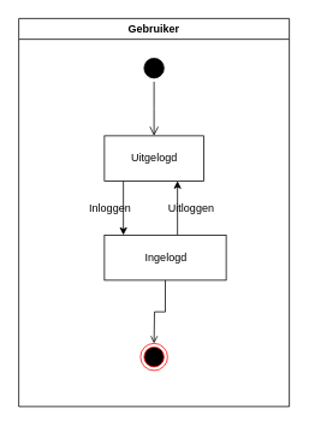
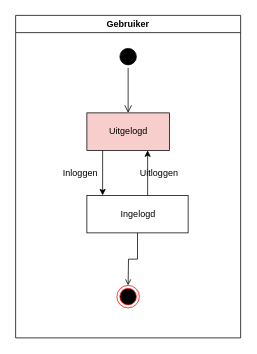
  <mxCell id="0" />
  <mxCell id="1" parent="0" />
  <mxCell id="2" value="" style="ellipse;html=1;shape=startState;fillColor=#000000;strokeColor=#000000;" parent="1" vertex="1"><mxGeometry x="155" y="60" width="30" height="30" as="geometry" /></mxCell>
  <mxCell id="3" value="" style="edgeStyle=orthogonalEdgeStyle;html=1;verticalAlign=bottom;endArrow=open;endSize=8;strokeColor=#000000;rounded=0;" parent="1" source="2" edge="1"><mxGeometry relative="1" as="geometry"><mxPoint x="170" y="150" as="targetPoint" /></mxGeometry></mxCell>
  <mxCell id="4" style="edgeStyle=orthogonalEdgeStyle;rounded=0;orthogonalLoop=1;jettySize=auto;html=1;strokeColor=#000000;" parent="1" source="5" target="7" edge="1"><mxGeometry relative="1" as="geometry"><Array as="points"><mxPoint x="136" y="230" /><mxPoint x="136" y="230" /></Array></mxGeometry></mxCell>
- <mxCell id="5" value="Uitgelogd" style="html=1;" parent="1" vertex="1"><mxGeometry x="115" y="150" width="110" height="50" as="geometry" /></mxCell>
+ <mxCell id="5" value="Uitgelogd" style="html=1;fillColor=#f8cecc;" parent="1" vertex="1"><mxGeometry x="115" y="150" width="110" height="50" as="geometry" /></mxCell>
  <mxCell id="6" style="edgeStyle=orthogonalEdgeStyle;rounded=0;orthogonalLoop=1;jettySize=auto;html=1;strokeColor=#000000;" parent="1" source="7" target="5" edge="1"><mxGeometry relative="1" as="geometry"><Array as="points"><mxPoint x="196" y="230" /><mxPoint x="196" y="230" /></Array></mxGeometry></mxCell>
  <mxCell id="7" value="Ingelogd" style="html=1;" parent="1" vertex="1"><mxGeometry x="115" y="260" width="135" height="50" as="geometry" /></mxCell>
  <mxCell id="8" value="Uitloggen" style="text;html=1;align=center;verticalAlign=middle;resizable=0;points=[];autosize=1;strokeColor=none;fillColor=none;" parent="1" vertex="1"><mxGeometry x="176" y="220" width="70" height="20" as="geometry" /></mxCell>
- <mxCell id="9" value="Inloggen" style="text;html=1;align=center;verticalAlign=middle;resizable=0;points=[];autosize=1;strokeColor=none;fillColor=none;" parent="1" vertex="1"><mxGeometry x="91" y="220" width="60" height="20" as="geometry" /></mxCell>
+ <mxCell id="9" value="Inloggen" style="text;html=1;align=center;verticalAlign=middle;resizable=0;points=[];autosize=1;strokeColor=none;fillColor=none;" parent="1" vertex="1"><mxGeometry x="76" y="220" width="60" height="20" as="geometry" /></mxCell>
  <mxCell id="10" style="edgeStyle=orthogonalEdgeStyle;rounded=0;orthogonalLoop=1;jettySize=auto;html=1;strokeColor=#000000;endArrow=open;endFill=0;" parent="1" source="7" edge="1"><mxGeometry relative="1" as="geometry"><mxPoint x="170" y="380" as="targetPoint" /></mxGeometry></mxCell>
  <mxCell id="11" value="" style="ellipse;html=1;shape=endState;fillColor=#000000;strokeColor=#ff0000;" parent="1" vertex="1"><mxGeometry x="155" y="380" width="30" height="30" as="geometry" /></mxCell>
  <mxCell id="12" value="Gebruiker" style="swimlane;" vertex="1" parent="1"><mxGeometry x="20" y="20" width="300" height="430" as="geometry" /></mxCell>
